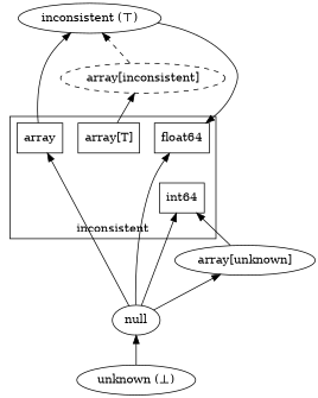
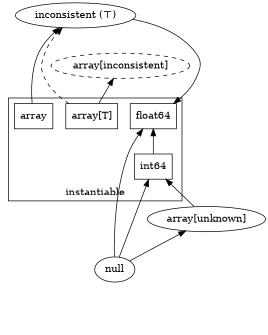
  digraph {
    newrank=true
    rankdir=BT
    float64 [shape=rectangle]
    n2 [label=array shape=rectangle]
    "array[T]" [shape=rectangle]
    int64 [shape=rectangle]
    n5 [label="inconsistent (⊤)"]
    "array[inconsistent]" [style=dashed]
    "array[unknown]"
    null
-   n9 [label="unknown (⊥)"]
    subgraph cluster_1 {
-     label=inconsistent
+     label=instantiable
      int64
      subgraph sub_2 {
        label=instantiable
        rank=same
        float64
        n2
        "array[T]"
      }
    }
    n2 -> n5
    "array[T]" -> "array[inconsistent]"
+   int64 -> float64
    n5 -> float64
-   "array[inconsistent]" -> n5 [style=dashed]
+   "array[T]" -> n5 [style=dashed]
    "array[unknown]" -> int64
    null -> float64
-   null -> n2
    null -> int64
    null -> "array[unknown]"
-   n9 -> null
  }
